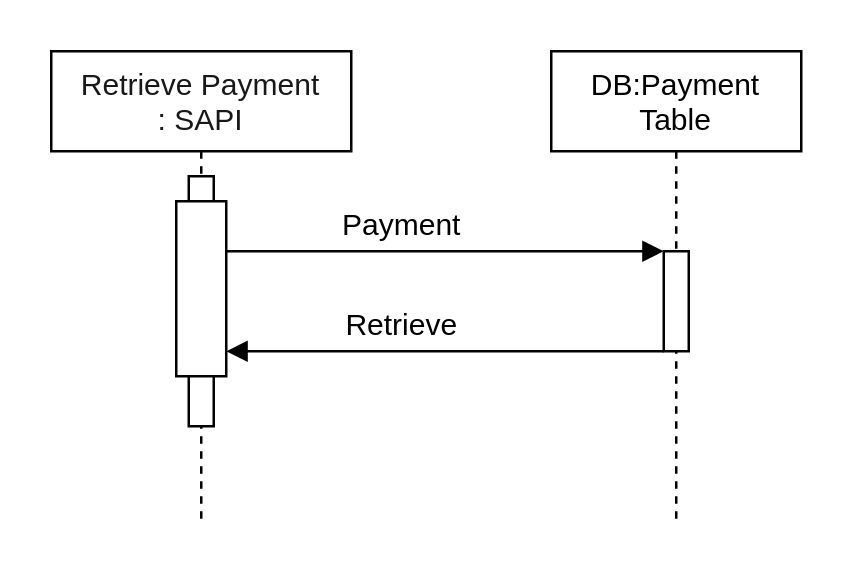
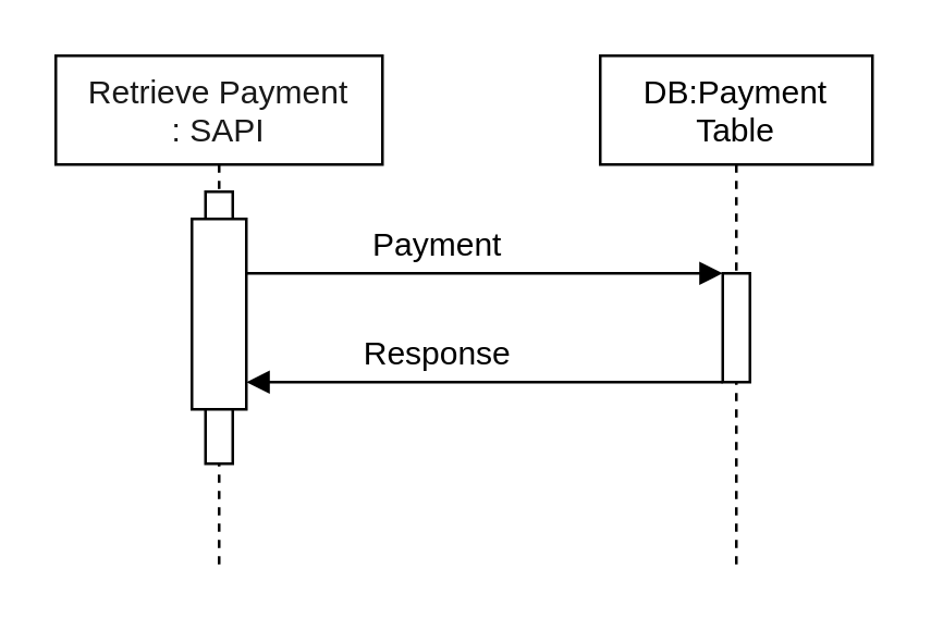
  <mxCell id="0" />
  <mxCell id="1" parent="0" />
  <mxCell id="2" value="Retrieve Payment&#10; : SAPI" style="shape=umlLifeline;perimeter=lifelinePerimeter;container=1;collapsible=0;recursiveResize=0;rounded=0;shadow=0;strokeWidth=1;textOpacity=90;spacing=0;" vertex="1" parent="1"><mxGeometry x="20" y="20" width="120" height="190" as="geometry" /></mxCell>
  <mxCell id="3" value="" style="points=[];perimeter=orthogonalPerimeter;rounded=0;shadow=0;strokeWidth=1;" vertex="1" parent="2"><mxGeometry x="90" y="120" as="geometry" /></mxCell>
  <mxCell id="4" value="" style="points=[];perimeter=orthogonalPerimeter;rounded=0;shadow=0;strokeWidth=1;" vertex="1" parent="2"><mxGeometry x="55" y="50" width="10" height="100" as="geometry" /></mxCell>
  <mxCell id="5" value="" style="points=[];perimeter=orthogonalPerimeter;rounded=0;shadow=0;strokeWidth=1;" vertex="1" parent="2"><mxGeometry x="50" y="60" width="20" height="70" as="geometry" /></mxCell>
  <mxCell id="6" value="&#10;DB:Payment&#10;Table&#10;" style="shape=umlLifeline;perimeter=lifelinePerimeter;container=1;collapsible=0;recursiveResize=0;rounded=0;shadow=0;strokeWidth=1;" vertex="1" parent="1"><mxGeometry x="220" y="20" width="100" height="190" as="geometry" /></mxCell>
  <mxCell id="7" value="" style="points=[];perimeter=orthogonalPerimeter;rounded=0;shadow=0;strokeWidth=1;" vertex="1" parent="6"><mxGeometry x="45" y="80" width="10" height="40" as="geometry" /></mxCell>
  <mxCell id="8" value="" style="verticalAlign=bottom;endArrow=block;entryX=0;entryY=0;shadow=0;strokeWidth=1;" edge="1" parent="1" target="7"><mxGeometry relative="1" as="geometry"><mxPoint x="90" y="100" as="sourcePoint" /></mxGeometry></mxCell>
  <mxCell id="9" value="" style="verticalAlign=bottom;endArrow=block;shadow=0;strokeWidth=1;" edge="1" parent="1" source="7"><mxGeometry relative="1" as="geometry"><mxPoint x="160" y="140" as="sourcePoint" /><mxPoint x="90" y="140" as="targetPoint" /></mxGeometry></mxCell>
  <mxCell id="10" value="Payment" style="text;html=1;align=center;verticalAlign=middle;resizable=0;points=[];autosize=1;" vertex="1" parent="1"><mxGeometry x="130" y="80" width="60" height="20" as="geometry" /></mxCell>
- <mxCell id="11" value="Retrieve" style="text;html=1;align=center;verticalAlign=middle;resizable=0;points=[];autosize=1;" vertex="1" parent="1"><mxGeometry x="125" y="120" width="70" height="20" as="geometry" /></mxCell>
+ <mxCell id="11" value="Response" style="text;html=1;align=center;verticalAlign=middle;resizable=0;points=[];autosize=1;" vertex="1" parent="1"><mxGeometry x="125" y="120" width="70" height="20" as="geometry" /></mxCell>
